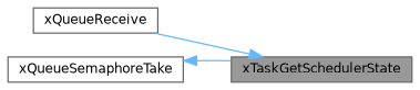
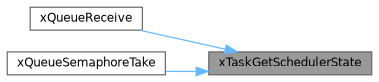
  digraph {
    rankdir=RL
    node [color=grey40 fillcolor=white fontname=Helvetica fontsize=10 shape=box style=filled]
    edge [color=steelblue1 dir=back fontname=Helvetica fontsize=10 labelfontname=Helvetica labelfontsize=10 style=solid]
    n1 [color=gray40 fillcolor=grey60 fontcolor=black height=0.2 label=xTaskGetSchedulerState width=0.4]
    n2 [height=0.2 label=xQueueReceive width=0.4]
    n3 [height=0.2 label=xQueueSemaphoreTake width=0.4]
    n1 -> n2
-   n3 -> n1
+   n1 -> n3
  }
